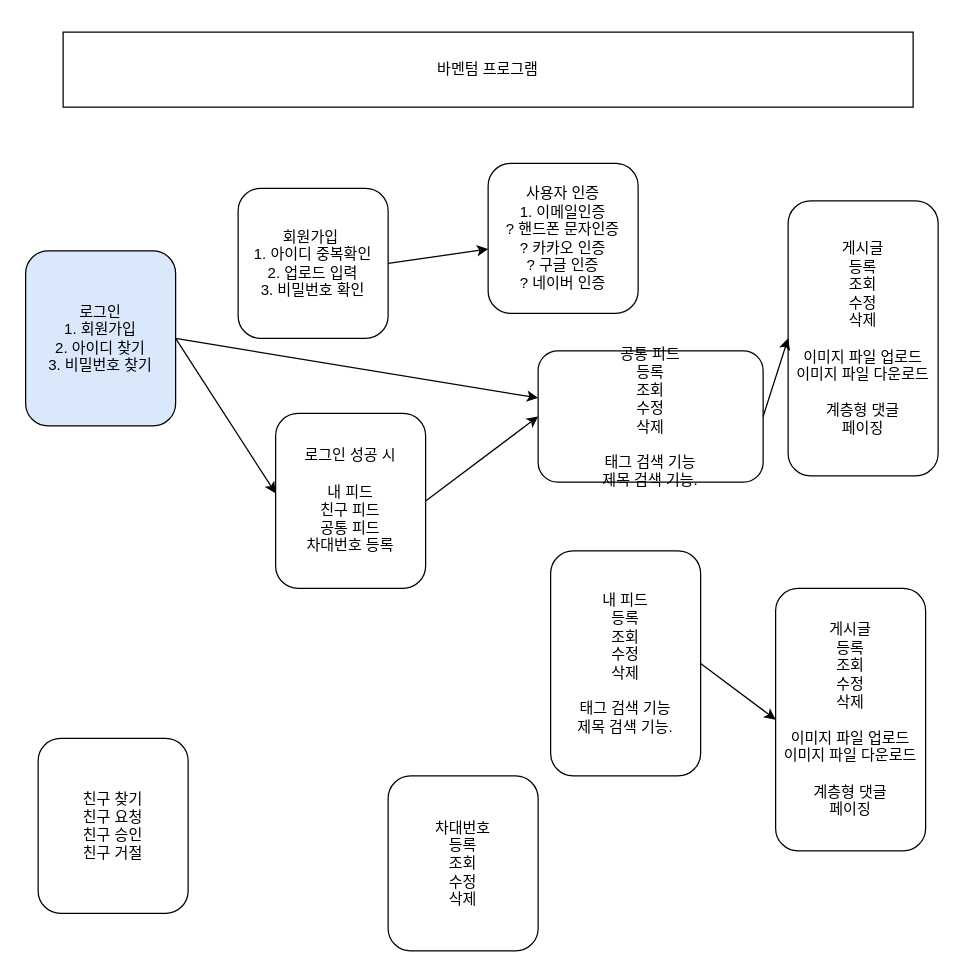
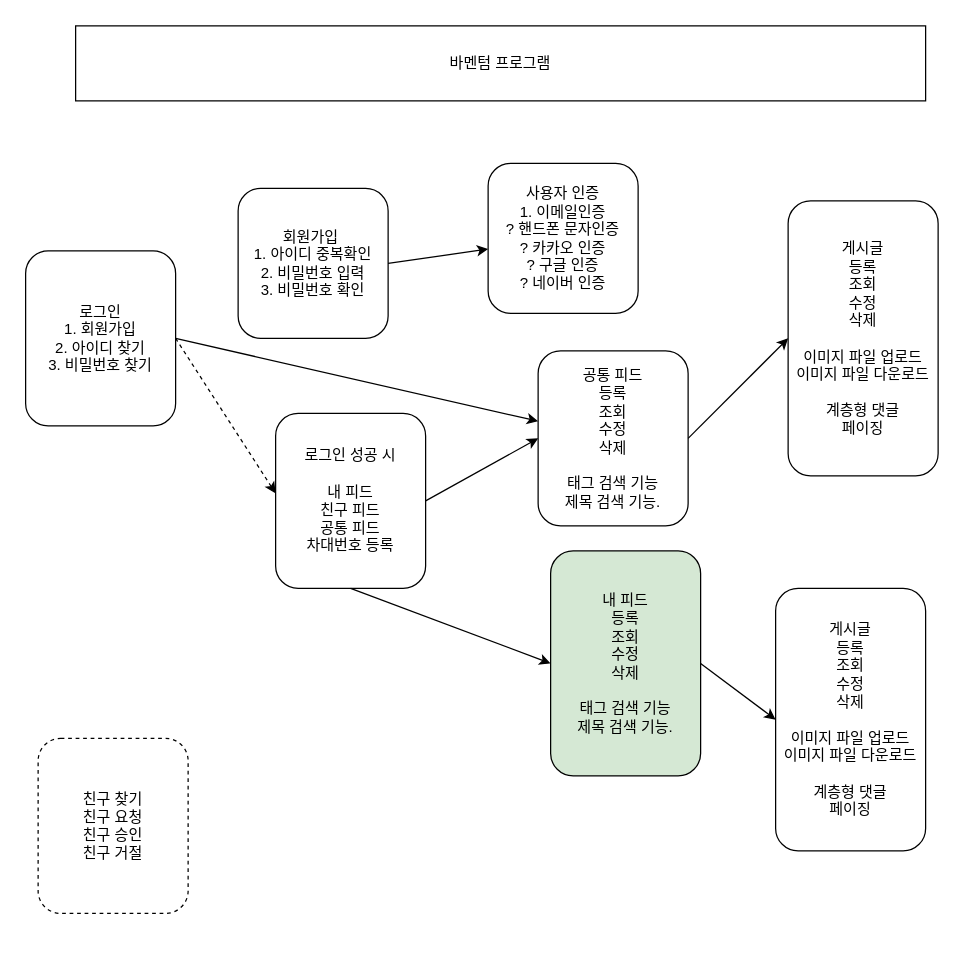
  <mxCell id="0" />
  <mxCell id="1" parent="0" />
- <mxCell id="2" value="회원가입&amp;nbsp;&lt;br&gt;1. 아이디 중복확인&lt;br&gt;2. 업로드 입력&lt;br&gt;3. 비밀번호 확인" style="rounded=1;whiteSpace=wrap;html=1;fontSize=12;glass=0;strokeWidth=1;shadow=0;" parent="1" vertex="1"><mxGeometry x="190" y="150" width="120" height="120" as="geometry" /></mxCell>
+ <mxCell id="2" value="회원가입&amp;nbsp;&lt;br&gt;1. 아이디 중복확인&lt;br&gt;2. 비밀번호 입력&lt;br&gt;3. 비밀번호 확인" style="rounded=1;whiteSpace=wrap;html=1;fontSize=12;glass=0;strokeWidth=1;shadow=0;" parent="1" vertex="1"><mxGeometry x="190" y="150" width="120" height="120" as="geometry" /></mxCell>
  <mxCell id="3" value="로그인 성공 시&lt;br&gt;&lt;br&gt;내 피드&lt;br&gt;친구 피드&lt;br&gt;공통 피드&lt;br&gt;차대번호 등록&lt;br&gt;" style="rounded=1;whiteSpace=wrap;html=1;fontSize=12;glass=0;strokeWidth=1;shadow=0;" parent="1" vertex="1"><mxGeometry x="220" y="330" width="120" height="140" as="geometry" /></mxCell>
- <mxCell id="4" value="로그인&lt;br&gt;1. 회원가입&lt;br&gt;2. 아이디 찾기&lt;br&gt;3. 비밀번호 찾기" style="rounded=1;whiteSpace=wrap;html=1;fontSize=12;glass=0;strokeWidth=1;shadow=0;fillColor=#dae8fc;" parent="1" vertex="1"><mxGeometry x="20" y="200" width="120" height="140" as="geometry" /></mxCell>
+ <mxCell id="4" value="로그인&lt;br&gt;1. 회원가입&lt;br&gt;2. 아이디 찾기&lt;br&gt;3. 비밀번호 찾기" style="rounded=1;whiteSpace=wrap;html=1;fontSize=12;glass=0;strokeWidth=1;shadow=0;" parent="1" vertex="1"><mxGeometry x="20" y="200" width="120" height="140" as="geometry" /></mxCell>
  <mxCell id="5" value="" style="endArrow=classic;html=1;rounded=0;exitX=1;exitY=0.5;exitDx=0;exitDy=0;" parent="1" target="10" edge="1" source="4"><mxGeometry width="50" height="50" relative="1" as="geometry"><mxPoint x="150" y="380" as="sourcePoint" /><mxPoint x="200" y="330" as="targetPoint" /></mxGeometry></mxCell>
- <mxCell id="6" value="" style="endArrow=classic;html=1;rounded=0;entryX=0;entryY=0.457;entryDx=0;entryDy=0;entryPerimeter=0;exitX=1;exitY=0.5;exitDx=0;exitDy=0;" parent="1" source="4" target="3" edge="1"><mxGeometry width="50" height="50" relative="1" as="geometry"><mxPoint x="210" y="486" as="sourcePoint" /><mxPoint x="299.04" y="350" as="targetPoint" /></mxGeometry></mxCell>
- <mxCell id="7" value="바멘텀 프로그램" style="rounded=0;whiteSpace=wrap;html=1;" parent="1" vertex="1"><mxGeometry x="50" y="25" width="680" height="60" as="geometry" /></mxCell>
- <mxCell id="8" value="내 피드&lt;br style=&quot;border-color: var(--border-color);&quot;&gt;등록&lt;br style=&quot;border-color: var(--border-color);&quot;&gt;조회&lt;br style=&quot;border-color: var(--border-color);&quot;&gt;수정&lt;br style=&quot;border-color: var(--border-color);&quot;&gt;삭제&lt;br style=&quot;border-color: var(--border-color);&quot;&gt;&lt;br style=&quot;border-color: var(--border-color);&quot;&gt;태그 검색 기능&lt;br style=&quot;border-color: var(--border-color);&quot;&gt;제목 검색 기능." style="rounded=1;whiteSpace=wrap;html=1;fontSize=12;glass=0;strokeWidth=1;shadow=0;" parent="1" vertex="1"><mxGeometry x="440" y="440" width="120" height="180" as="geometry" /></mxCell>
- <mxCell id="10" value="공통 피드&lt;br&gt;등록&lt;br&gt;조회&lt;br&gt;수정&lt;br&gt;삭제&lt;br&gt;&lt;br&gt;태그 검색 기능&lt;br&gt;제목 검색 기능." style="rounded=1;whiteSpace=wrap;html=1;fontSize=12;glass=0;strokeWidth=1;shadow=0;" vertex="1" parent="1"><mxGeometry x="430" y="280" width="180" height="105" as="geometry" /></mxCell>
- <mxCell id="11" value="차대번호&lt;br&gt;등록&lt;br&gt;조회&lt;br&gt;수정&lt;br&gt;삭제" style="rounded=1;whiteSpace=wrap;html=1;fontSize=12;glass=0;strokeWidth=1;shadow=0;" vertex="1" parent="1"><mxGeometry x="310" y="620" width="120" height="140" as="geometry" /></mxCell>
+ <mxCell id="6" value="" style="endArrow=classic;html=1;rounded=0;entryX=0;entryY=0.457;entryDx=0;entryDy=0;entryPerimeter=0;exitX=1;exitY=0.5;exitDx=0;exitDy=0;dashed=1;" parent="1" source="4" target="3" edge="1"><mxGeometry width="50" height="50" relative="1" as="geometry"><mxPoint x="210" y="486" as="sourcePoint" /><mxPoint x="299.04" y="350" as="targetPoint" /></mxGeometry></mxCell>
+ <mxCell id="7" value="바멘텀 프로그램" style="rounded=0;whiteSpace=wrap;html=1;" parent="1" vertex="1"><mxGeometry x="60" y="20" width="680" height="60" as="geometry" /></mxCell>
+ <mxCell id="8" value="내 피드&lt;br style=&quot;border-color: var(--border-color);&quot;&gt;등록&lt;br style=&quot;border-color: var(--border-color);&quot;&gt;조회&lt;br style=&quot;border-color: var(--border-color);&quot;&gt;수정&lt;br style=&quot;border-color: var(--border-color);&quot;&gt;삭제&lt;br style=&quot;border-color: var(--border-color);&quot;&gt;&lt;br style=&quot;border-color: var(--border-color);&quot;&gt;태그 검색 기능&lt;br style=&quot;border-color: var(--border-color);&quot;&gt;제목 검색 기능." style="rounded=1;whiteSpace=wrap;html=1;fontSize=12;glass=0;strokeWidth=1;shadow=0;fillColor=#d5e8d4;" parent="1" vertex="1"><mxGeometry x="440" y="440" width="120" height="180" as="geometry" /></mxCell>
+ <mxCell id="9" value="" style="endArrow=classic;html=1;rounded=0;entryX=0;entryY=0.5;entryDx=0;entryDy=0;exitX=0.5;exitY=1;exitDx=0;exitDy=0;" parent="1" source="3" target="8" edge="1"><mxGeometry width="50" height="50" relative="1" as="geometry"><mxPoint x="160" y="440" as="sourcePoint" /><mxPoint x="230" y="560" as="targetPoint" /><Array as="points" /></mxGeometry></mxCell>
+ <mxCell id="10" value="공통 피드&lt;br&gt;등록&lt;br&gt;조회&lt;br&gt;수정&lt;br&gt;삭제&lt;br&gt;&lt;br&gt;태그 검색 기능&lt;br&gt;제목 검색 기능." style="rounded=1;whiteSpace=wrap;html=1;fontSize=12;glass=0;strokeWidth=1;shadow=0;" vertex="1" parent="1"><mxGeometry x="430" y="280" width="120" height="140" as="geometry" /></mxCell>
  <mxCell id="12" value="게시글&lt;br&gt;등록&lt;br&gt;조회&lt;br&gt;수정&lt;br&gt;삭제&lt;br&gt;&lt;br&gt;이미지 파일 업로드&lt;br&gt;이미지 파일 다운로드&lt;br&gt;&lt;br&gt;계층형 댓글&lt;br&gt;페이징" style="rounded=1;whiteSpace=wrap;html=1;fontSize=12;glass=0;strokeWidth=1;shadow=0;" vertex="1" parent="1"><mxGeometry x="630" y="160" width="120" height="220" as="geometry" /></mxCell>
  <mxCell id="13" value="" style="endArrow=classic;html=1;rounded=0;entryX=0;entryY=0.5;entryDx=0;entryDy=0;exitX=1;exitY=0.5;exitDx=0;exitDy=0;" edge="1" parent="1" source="10" target="12"><mxGeometry width="50" height="50" relative="1" as="geometry"><mxPoint x="600" y="330" as="sourcePoint" /><mxPoint x="740" y="337.14" as="targetPoint" /><Array as="points" /></mxGeometry></mxCell>
  <mxCell id="14" value="사용자 인증&lt;br&gt;1. 이메일인증&lt;br&gt;? 핸드폰 문자인증&lt;br&gt;? 카카오 인증&lt;br&gt;? 구글 인증&lt;br&gt;? 네이버 인증" style="rounded=1;whiteSpace=wrap;html=1;fontSize=12;glass=0;strokeWidth=1;shadow=0;" vertex="1" parent="1"><mxGeometry x="390" y="130" width="120" height="120" as="geometry" /></mxCell>
  <mxCell id="15" value="" style="endArrow=classic;html=1;rounded=0;exitX=1;exitY=0.5;exitDx=0;exitDy=0;" edge="1" parent="1" source="2" target="14"><mxGeometry width="50" height="50" relative="1" as="geometry"><mxPoint x="160" y="390" as="sourcePoint" /><mxPoint x="289.04" y="274" as="targetPoint" /></mxGeometry></mxCell>
  <mxCell id="16" value="게시글&lt;br style=&quot;border-color: var(--border-color);&quot;&gt;등록&lt;br style=&quot;border-color: var(--border-color);&quot;&gt;조회&lt;br style=&quot;border-color: var(--border-color);&quot;&gt;수정&lt;br style=&quot;border-color: var(--border-color);&quot;&gt;삭제&lt;br style=&quot;border-color: var(--border-color);&quot;&gt;&lt;br style=&quot;border-color: var(--border-color);&quot;&gt;이미지 파일 업로드&lt;br style=&quot;border-color: var(--border-color);&quot;&gt;이미지 파일 다운로드&lt;br style=&quot;border-color: var(--border-color);&quot;&gt;&lt;br style=&quot;border-color: var(--border-color);&quot;&gt;계층형 댓글&lt;br style=&quot;border-color: var(--border-color);&quot;&gt;페이징" style="rounded=1;whiteSpace=wrap;html=1;fontSize=12;glass=0;strokeWidth=1;shadow=0;" vertex="1" parent="1"><mxGeometry x="620" y="470" width="120" height="210" as="geometry" /></mxCell>
  <mxCell id="17" value="" style="endArrow=classic;html=1;rounded=0;entryX=0;entryY=0.5;entryDx=0;entryDy=0;exitX=1;exitY=0.5;exitDx=0;exitDy=0;" edge="1" parent="1" source="8" target="16"><mxGeometry width="50" height="50" relative="1" as="geometry"><mxPoint x="580" y="350" as="sourcePoint" /><mxPoint x="720" y="370" as="targetPoint" /><Array as="points" /></mxGeometry></mxCell>
  <mxCell id="18" value="" style="endArrow=classic;html=1;rounded=0;entryX=0;entryY=0.5;entryDx=0;entryDy=0;exitX=1;exitY=0.5;exitDx=0;exitDy=0;" edge="1" parent="1" source="3" target="10"><mxGeometry width="50" height="50" relative="1" as="geometry"><mxPoint x="270" y="540" as="sourcePoint" /><mxPoint x="460" y="550" as="targetPoint" /><Array as="points" /></mxGeometry></mxCell>
- <mxCell id="19" value="친구 찾기&lt;br&gt;친구 요청&lt;br&gt;친구 승인&lt;br&gt;친구 거절" style="rounded=1;whiteSpace=wrap;html=1;fontSize=12;glass=0;strokeWidth=1;shadow=0;" vertex="1" parent="1"><mxGeometry x="30" y="590" width="120" height="140" as="geometry" /></mxCell>
+ <mxCell id="19" value="친구 찾기&lt;br&gt;친구 요청&lt;br&gt;친구 승인&lt;br&gt;친구 거절" style="rounded=1;whiteSpace=wrap;html=1;fontSize=12;glass=0;strokeWidth=1;shadow=0;dashed=1;" vertex="1" parent="1"><mxGeometry x="30" y="590" width="120" height="140" as="geometry" /></mxCell>
